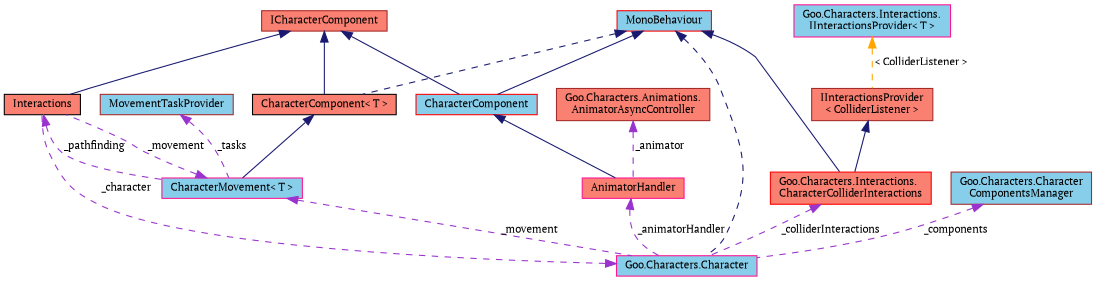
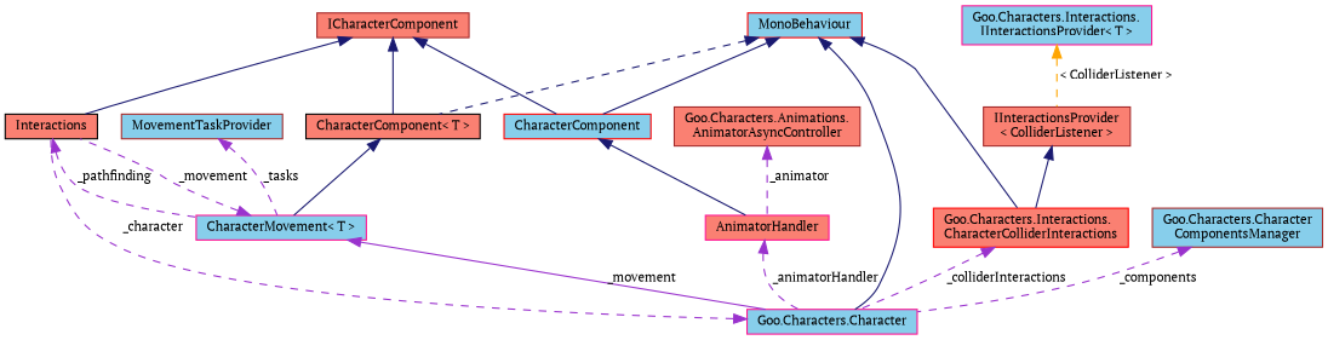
  digraph {
    fontname="PT Serif"
    rankdir=TB
    node [color=brown fillcolor=salmon fontname="PT Serif" fontsize=10 shape=record style=filled]
    edge [color=midnightblue dir=back fontname="PT Serif" fontsize=10 labelfontname=Calibrii labelfontsize=10 style=dashed]
    n1 [color=black fontcolor=black height=0.2 label=Interactions width=0.4]
    n2 [color=deeppink fillcolor=skyblue height=0.2 label="CharacterMovement\< T \>" width=0.4]
    n3 [color=deeppink fillcolor=skyblue height=0.2 label="Goo.Characters.Character" width=0.4]
    n4 [height=0.2 label=ICharacterComponent width=0.4]
    n5 [color=black height=0.2 label="CharacterComponent\< T \>" width=0.4]
    n6 [color=red fillcolor=skyblue height=0.2 label=CharacterComponent width=0.4]
    n7 [color=deeppink height=0.2 label=AnimatorHandler width=0.4]
    n8 [color=red fillcolor=skyblue height=0.2 label=MonoBehaviour width=0.4]
    n9 [color=red height=0.2 label="Goo.Characters.Interactions.\lCharacterColliderInteractions" width=0.4]
    n10 [fillcolor=skyblue height=0.2 label="Goo.Characters.Character\lComponentsManager" width=0.4]
    n11 [fillcolor=skyblue height=0.2 label=MovementTaskProvider width=0.4]
    n12 [height=0.2 label="Goo.Characters.Animations.\lAnimatorAsyncController" width=0.4]
    n13 [height=0.2 label="IInteractionsProvider\l\< ColliderListener \>" width=0.4]
    n14 [color=deeppink fillcolor=skyblue height=0.2 label="Goo.Characters.Interactions.\lIInteractionsProvider\< T \>" width=0.4]
    n1 -> n2 [color=darkorchid3 label=" _pathfinding"]
    n2 -> n1 [color=darkorchid3 label=" _movement"]
-   n2 -> n3 [color=darkorchid3 label=" _movement"]
+   n2 -> n3 [color=darkorchid3 label=" _movement" style=solid]
    n3 -> n1 [color=darkorchid3 label=" _character"]
    n4 -> n1 [style=solid]
    n4 -> n5 [style=solid]
    n4 -> n6 [style=solid]
    n5 -> n2 [style=solid]
    n6 -> n7 [style=solid]
    n7 -> n3 [color=darkorchid3 label=" _animatorHandler"]
-   n8 -> n3
+   n8 -> n3 [style=solid]
    n8 -> n5
    n8 -> n6 [style=solid]
    n8 -> n9 [style=solid]
    n9 -> n3 [color=darkorchid3 label=" _colliderInteractions"]
    n10 -> n3 [color=darkorchid3 label=" _components"]
    n11 -> n2 [color=darkorchid3 label=" _tasks"]
    n12 -> n7 [color=darkorchid3 label=" _animator"]
    n13 -> n9 [style=solid]
    n14 -> n13 [color=orange label=" \< ColliderListener \>"]
  }
